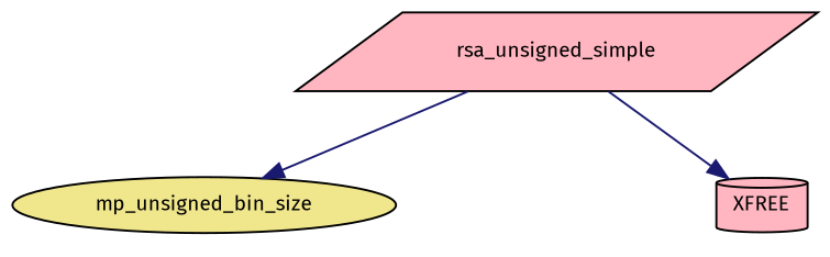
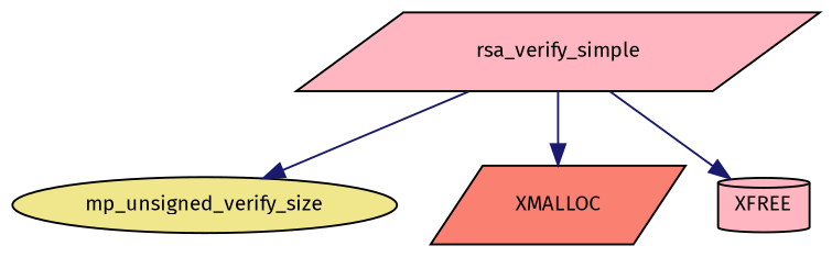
  digraph {
    fontname="Fira Sans"
    rankdir=TB
    node [color=black fillcolor=lightpink fontname="Fira Sans" fontsize=10 shape=parallelogram style=filled]
    edge [color=midnightblue fontname="Fira Sans" fontsize=10 labelfontname=Helvetica labelfontsize=10 style=solid]
-   n1 [fontcolor=black height=0.2 label=rsa_unsigned_simple width=0.4]
-   n2 [fillcolor=khaki height=0.2 label=mp_unsigned_bin_size shape=ellipse width=0.4]
+   n1 [fontcolor=black height=0.2 label=rsa_verify_simple width=0.4]
+   n2 [fillcolor=khaki height=0.2 label=mp_unsigned_verify_size shape=ellipse width=0.4]
+   n3 [fillcolor=salmon height=0.2 label=XMALLOC width=0.4]
    n4 [height=0.2 label=XFREE shape=cylinder width=0.4]
    n1 -> n2
+   n1 -> n3
    n1 -> n4
  }
